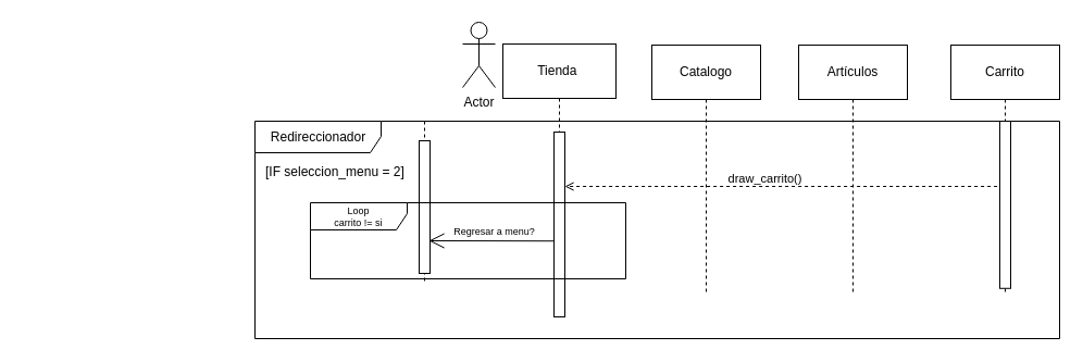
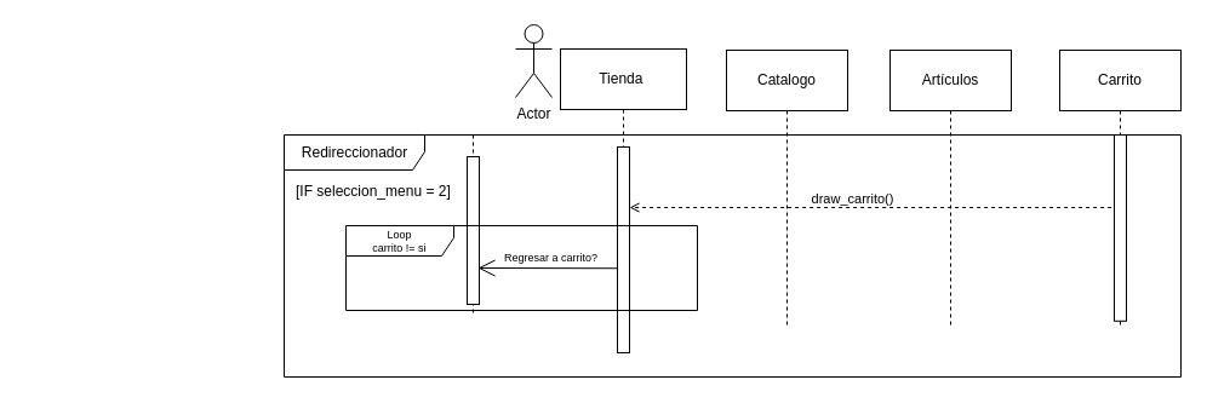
  <mxCell id="0" />
  <mxCell id="1" parent="0" />
  <mxCell id="2" value="Actor" style="shape=umlActor;verticalLabelPosition=bottom;verticalAlign=top;html=1;" parent="1" vertex="1"><mxGeometry x="425" y="20" width="30" height="60" as="geometry" /></mxCell>
  <mxCell id="3" value="Tienda&amp;nbsp;" style="shape=umlLifeline;perimeter=lifelinePerimeter;whiteSpace=wrap;html=1;container=1;collapsible=0;recursiveResize=0;outlineConnect=0;size=50;" parent="1" vertex="1"><mxGeometry x="462" y="40" width="104" height="251" as="geometry" /></mxCell>
  <mxCell id="4" value="Carrito" style="shape=umlLifeline;perimeter=lifelinePerimeter;whiteSpace=wrap;html=1;container=1;collapsible=0;recursiveResize=0;outlineConnect=0;size=50;" parent="1" vertex="1"><mxGeometry x="874" y="41" width="100" height="230" as="geometry" /></mxCell>
  <mxCell id="5" value="" style="html=1;points=[];perimeter=orthogonalPerimeter;" parent="4" vertex="1"><mxGeometry x="45" y="70" width="10" height="153.78" as="geometry" /></mxCell>
  <mxCell id="6" value="Catalogo" style="shape=umlLifeline;perimeter=lifelinePerimeter;whiteSpace=wrap;html=1;container=1;collapsible=0;recursiveResize=0;outlineConnect=0;size=50;" parent="1" vertex="1"><mxGeometry x="599" y="41" width="100" height="230" as="geometry" /></mxCell>
  <mxCell id="7" value="Artículos" style="shape=umlLifeline;perimeter=lifelinePerimeter;whiteSpace=wrap;html=1;container=1;collapsible=0;recursiveResize=0;outlineConnect=0;size=50;" parent="1" vertex="1"><mxGeometry x="734" y="41" width="100" height="230" as="geometry" /></mxCell>
  <mxCell id="8" value="" style="shape=umlLifeline;perimeter=lifelinePerimeter;whiteSpace=wrap;html=1;container=0;collapsible=0;recursiveResize=0;outlineConnect=0;size=0;" parent="1" vertex="1"><mxGeometry x="20" y="111" width="740" height="150" as="geometry" /></mxCell>
  <mxCell id="9" value="" style="html=1;points=[];perimeter=orthogonalPerimeter;" parent="1" vertex="1"><mxGeometry x="509" y="121" width="10" height="170" as="geometry" /></mxCell>
  <mxCell id="10" value="" style="html=1;points=[];perimeter=orthogonalPerimeter;" parent="1" vertex="1"><mxGeometry x="385" y="129" width="10" height="122" as="geometry" /></mxCell>
  <mxCell id="11" value="Redireccionador" style="shape=umlFrame;tabWidth=110;tabHeight=30;tabPosition=left;html=1;boundedLbl=1;labelInHeader=1;width=116;height=29;movable=1;resizable=1;rotatable=1;deletable=1;editable=1;connectable=1;" parent="1" vertex="1"><mxGeometry x="234" y="111" width="740" height="200" as="geometry" /></mxCell>
  <mxCell id="12" value="[IF seleccion_menu = 2] " style="text" parent="11" vertex="1"><mxGeometry width="100" height="20" relative="1" as="geometry"><mxPoint x="8" y="33" as="offset" /></mxGeometry></mxCell>
  <mxCell id="13" value="" style="html=1;verticalAlign=bottom;labelBackgroundColor=none;endArrow=open;endFill=0;dashed=1;" parent="1" edge="1"><mxGeometry width="160" relative="1" as="geometry"><mxPoint x="916.61" y="171" as="sourcePoint" /><mxPoint x="519" y="171" as="targetPoint" /></mxGeometry></mxCell>
  <mxCell id="14" value="draw_carrito()" style="edgeLabel;html=1;align=center;verticalAlign=middle;resizable=0;points=[];" parent="13" vertex="1" connectable="0"><mxGeometry x="-0.242" y="-2" relative="1" as="geometry"><mxPoint x="-63" y="-6" as="offset" /></mxGeometry></mxCell>
  <mxCell id="15" value="Loop&lt;br&gt;carrito != si" style="shape=umlFrame;whiteSpace=wrap;html=1;fontSize=9;width=89;height=25;" parent="1" vertex="1"><mxGeometry x="285" y="186" width="290" height="70" as="geometry" /></mxCell>
  <mxCell id="16" value="" style="endArrow=open;endFill=1;endSize=12;html=1;exitX=0.021;exitY=0.372;exitDx=0;exitDy=0;exitPerimeter=0;" parent="1" edge="1"><mxGeometry width="160" relative="1" as="geometry"><mxPoint x="509.21" y="221.24" as="sourcePoint" /><mxPoint x="394" y="221" as="targetPoint" /></mxGeometry></mxCell>
- <mxCell id="17" value="&lt;font style=&quot;font-size: 9px;&quot;&gt;Regresar a menu?&lt;/font&gt;" style="text;html=1;align=center;verticalAlign=middle;resizable=0;points=[];autosize=1;strokeColor=none;fillColor=none;" parent="1" vertex="1"><mxGeometry x="404" y="197" width="100" height="30" as="geometry" /></mxCell>
+ <mxCell id="17" value="&lt;font style=&quot;font-size: 9px;&quot;&gt;Regresar a carrito?&lt;/font&gt;" style="text;html=1;align=center;verticalAlign=middle;resizable=0;points=[];autosize=1;strokeColor=none;fillColor=none;" parent="1" vertex="1"><mxGeometry x="404" y="197" width="100" height="30" as="geometry" /></mxCell>
